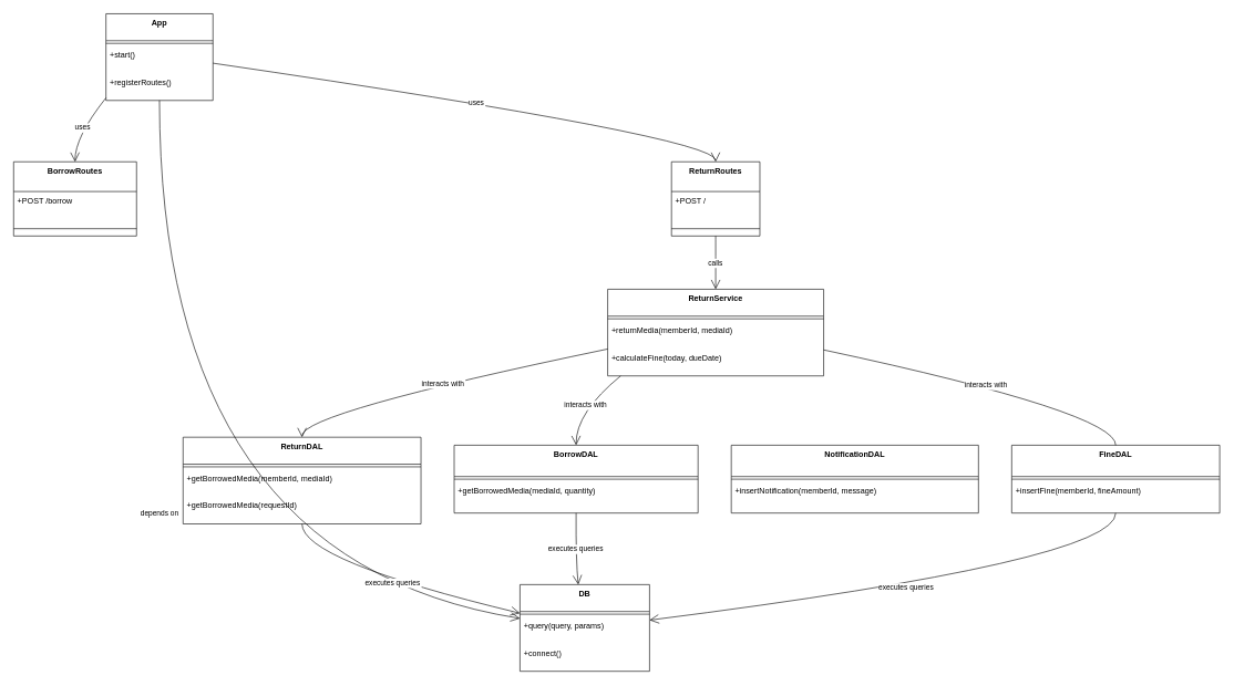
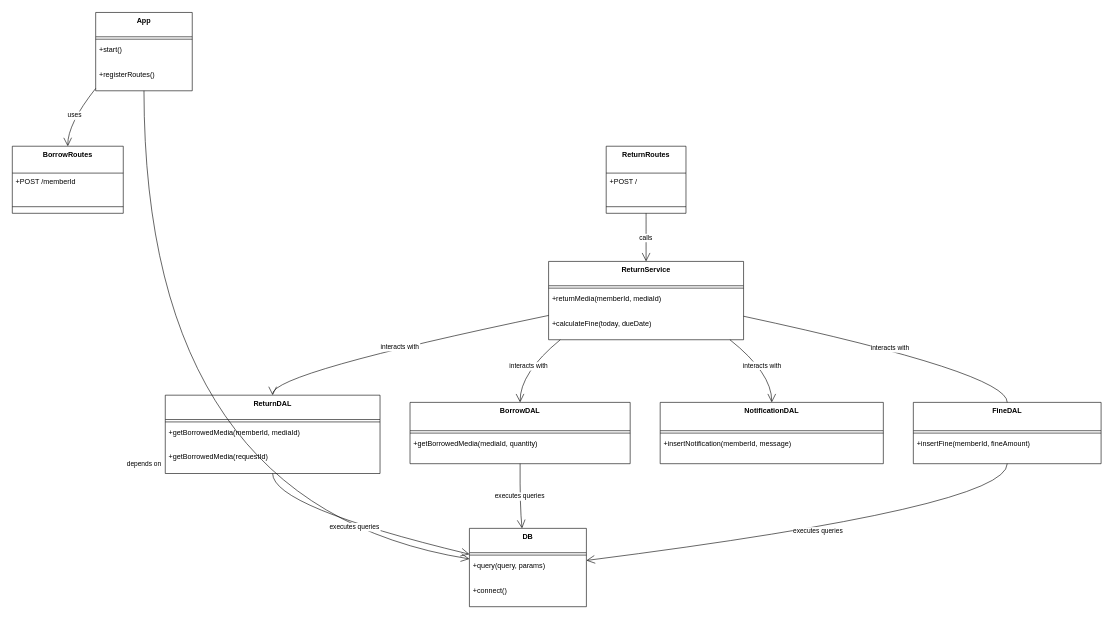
  <mxCell id="0" />
  <mxCell id="1" parent="0" />
  <mxCell id="2" value="App" style="swimlane;fontStyle=1;align=center;verticalAlign=top;childLayout=stackLayout;horizontal=1;startSize=40.571;horizontalStack=0;resizeParent=1;resizeParentMax=0;resizeLast=0;collapsible=0;marginBottom=0;" vertex="1" parent="1"><mxGeometry x="159" y="20" width="161" height="130.571" as="geometry" /></mxCell>
  <mxCell id="3" style="line;strokeWidth=1;fillColor=none;align=left;verticalAlign=middle;spacingTop=-1;spacingLeft=3;spacingRight=3;rotatable=0;labelPosition=right;points=[];portConstraint=eastwest;strokeColor=inherit;" vertex="1" parent="2"><mxGeometry y="40.571" width="161" height="8" as="geometry" /></mxCell>
  <mxCell id="4" value="+start()" style="text;strokeColor=none;fillColor=none;align=left;verticalAlign=top;spacingLeft=4;spacingRight=4;overflow=hidden;rotatable=0;points=[[0,0.5],[1,0.5]];portConstraint=eastwest;" vertex="1" parent="2"><mxGeometry y="48.571" width="161" height="41" as="geometry" /></mxCell>
  <mxCell id="5" value="+registerRoutes()" style="text;strokeColor=none;fillColor=none;align=left;verticalAlign=top;spacingLeft=4;spacingRight=4;overflow=hidden;rotatable=0;points=[[0,0.5],[1,0.5]];portConstraint=eastwest;" vertex="1" parent="2"><mxGeometry y="89.571" width="161" height="41" as="geometry" /></mxCell>
  <mxCell id="6" value="BorrowRoutes" style="swimlane;fontStyle=1;align=center;verticalAlign=top;childLayout=stackLayout;horizontal=1;startSize=44.8;horizontalStack=0;resizeParent=1;resizeParentMax=0;resizeLast=0;collapsible=0;marginBottom=0;" vertex="1" parent="1"><mxGeometry x="20" y="243" width="185" height="111.8" as="geometry" /></mxCell>
- <mxCell id="7" value="+POST /borrow" style="text;strokeColor=none;fillColor=none;align=left;verticalAlign=top;spacingLeft=4;spacingRight=4;overflow=hidden;rotatable=0;points=[[0,0.5],[1,0.5]];portConstraint=eastwest;" vertex="1" parent="6"><mxGeometry y="44.8" width="185" height="45" as="geometry" /></mxCell>
+ <mxCell id="7" value="+POST /memberId" style="text;strokeColor=none;fillColor=none;align=left;verticalAlign=top;spacingLeft=4;spacingRight=4;overflow=hidden;rotatable=0;points=[[0,0.5],[1,0.5]];portConstraint=eastwest;" vertex="1" parent="6"><mxGeometry y="44.8" width="185" height="45" as="geometry" /></mxCell>
  <mxCell id="8" style="line;strokeWidth=1;fillColor=none;align=left;verticalAlign=middle;spacingTop=-1;spacingLeft=3;spacingRight=3;rotatable=0;labelPosition=right;points=[];portConstraint=eastwest;strokeColor=inherit;" vertex="1" parent="6"><mxGeometry y="89.8" width="185" height="22" as="geometry" /></mxCell>
  <mxCell id="9" value="ReturnRoutes" style="swimlane;fontStyle=1;align=center;verticalAlign=top;childLayout=stackLayout;horizontal=1;startSize=44.8;horizontalStack=0;resizeParent=1;resizeParentMax=0;resizeLast=0;collapsible=0;marginBottom=0;" vertex="1" parent="1"><mxGeometry x="1010" y="243" width="133" height="111.8" as="geometry" /></mxCell>
  <mxCell id="10" value="+POST /" style="text;strokeColor=none;fillColor=none;align=left;verticalAlign=top;spacingLeft=4;spacingRight=4;overflow=hidden;rotatable=0;points=[[0,0.5],[1,0.5]];portConstraint=eastwest;" vertex="1" parent="9"><mxGeometry y="44.8" width="133" height="45" as="geometry" /></mxCell>
  <mxCell id="11" style="line;strokeWidth=1;fillColor=none;align=left;verticalAlign=middle;spacingTop=-1;spacingLeft=3;spacingRight=3;rotatable=0;labelPosition=right;points=[];portConstraint=eastwest;strokeColor=inherit;" vertex="1" parent="9"><mxGeometry y="89.8" width="133" height="22" as="geometry" /></mxCell>
  <mxCell id="12" value="ReturnService" style="swimlane;fontStyle=1;align=center;verticalAlign=top;childLayout=stackLayout;horizontal=1;startSize=40.571;horizontalStack=0;resizeParent=1;resizeParentMax=0;resizeLast=0;collapsible=0;marginBottom=0;" vertex="1" parent="1"><mxGeometry x="914" y="435" width="325" height="130.571" as="geometry" /></mxCell>
  <mxCell id="13" style="line;strokeWidth=1;fillColor=none;align=left;verticalAlign=middle;spacingTop=-1;spacingLeft=3;spacingRight=3;rotatable=0;labelPosition=right;points=[];portConstraint=eastwest;strokeColor=inherit;" vertex="1" parent="12"><mxGeometry y="40.571" width="325" height="8" as="geometry" /></mxCell>
  <mxCell id="14" value="+returnMedia(memberId, mediaId)" style="text;strokeColor=none;fillColor=none;align=left;verticalAlign=top;spacingLeft=4;spacingRight=4;overflow=hidden;rotatable=0;points=[[0,0.5],[1,0.5]];portConstraint=eastwest;" vertex="1" parent="12"><mxGeometry y="48.571" width="325" height="41" as="geometry" /></mxCell>
  <mxCell id="15" value="+calculateFine(today, dueDate)" style="text;strokeColor=none;fillColor=none;align=left;verticalAlign=top;spacingLeft=4;spacingRight=4;overflow=hidden;rotatable=0;points=[[0,0.5],[1,0.5]];portConstraint=eastwest;" vertex="1" parent="12"><mxGeometry y="89.571" width="325" height="41" as="geometry" /></mxCell>
  <mxCell id="16" value="ReturnDAL" style="swimlane;fontStyle=1;align=center;verticalAlign=top;childLayout=stackLayout;horizontal=1;startSize=40.571;horizontalStack=0;resizeParent=1;resizeParentMax=0;resizeLast=0;collapsible=0;marginBottom=0;" vertex="1" parent="1"><mxGeometry x="275" y="658" width="358" height="130.571" as="geometry" /></mxCell>
  <mxCell id="17" style="line;strokeWidth=1;fillColor=none;align=left;verticalAlign=middle;spacingTop=-1;spacingLeft=3;spacingRight=3;rotatable=0;labelPosition=right;points=[];portConstraint=eastwest;strokeColor=inherit;" vertex="1" parent="16"><mxGeometry y="40.571" width="358" height="8" as="geometry" /></mxCell>
  <mxCell id="18" value="+getBorrowedMedia(memberId, mediaId)" style="text;strokeColor=none;fillColor=none;align=left;verticalAlign=top;spacingLeft=4;spacingRight=4;overflow=hidden;rotatable=0;points=[[0,0.5],[1,0.5]];portConstraint=eastwest;" vertex="1" parent="16"><mxGeometry y="48.571" width="358" height="41" as="geometry" /></mxCell>
  <mxCell id="19" value="+getBorrowedMedia(requestId)" style="text;strokeColor=none;fillColor=none;align=left;verticalAlign=top;spacingLeft=4;spacingRight=4;overflow=hidden;rotatable=0;points=[[0,0.5],[1,0.5]];portConstraint=eastwest;" vertex="1" parent="16"><mxGeometry y="89.571" width="358" height="41" as="geometry" /></mxCell>
  <mxCell id="20" value="BorrowDAL" style="swimlane;fontStyle=1;align=center;verticalAlign=top;childLayout=stackLayout;horizontal=1;startSize=47.2;horizontalStack=0;resizeParent=1;resizeParentMax=0;resizeLast=0;collapsible=0;marginBottom=0;" vertex="1" parent="1"><mxGeometry x="683" y="670" width="367" height="102.2" as="geometry" /></mxCell>
  <mxCell id="21" style="line;strokeWidth=1;fillColor=none;align=left;verticalAlign=middle;spacingTop=-1;spacingLeft=3;spacingRight=3;rotatable=0;labelPosition=right;points=[];portConstraint=eastwest;strokeColor=inherit;" vertex="1" parent="20"><mxGeometry y="47.2" width="367" height="8" as="geometry" /></mxCell>
  <mxCell id="22" value="+getBorrowedMedia(mediaId, quantity)" style="text;strokeColor=none;fillColor=none;align=left;verticalAlign=top;spacingLeft=4;spacingRight=4;overflow=hidden;rotatable=0;points=[[0,0.5],[1,0.5]];portConstraint=eastwest;" vertex="1" parent="20"><mxGeometry y="55.2" width="367" height="47" as="geometry" /></mxCell>
  <mxCell id="23" value="NotificationDAL" style="swimlane;fontStyle=1;align=center;verticalAlign=top;childLayout=stackLayout;horizontal=1;startSize=47.2;horizontalStack=0;resizeParent=1;resizeParentMax=0;resizeLast=0;collapsible=0;marginBottom=0;" vertex="1" parent="1"><mxGeometry x="1100" y="670" width="372" height="102.2" as="geometry" /></mxCell>
  <mxCell id="24" style="line;strokeWidth=1;fillColor=none;align=left;verticalAlign=middle;spacingTop=-1;spacingLeft=3;spacingRight=3;rotatable=0;labelPosition=right;points=[];portConstraint=eastwest;strokeColor=inherit;" vertex="1" parent="23"><mxGeometry y="47.2" width="372" height="8" as="geometry" /></mxCell>
  <mxCell id="25" value="+insertNotification(memberId, message)" style="text;strokeColor=none;fillColor=none;align=left;verticalAlign=top;spacingLeft=4;spacingRight=4;overflow=hidden;rotatable=0;points=[[0,0.5],[1,0.5]];portConstraint=eastwest;" vertex="1" parent="23"><mxGeometry y="55.2" width="372" height="47" as="geometry" /></mxCell>
  <mxCell id="26" value="FineDAL" style="swimlane;fontStyle=1;align=center;verticalAlign=top;childLayout=stackLayout;horizontal=1;startSize=47.2;horizontalStack=0;resizeParent=1;resizeParentMax=0;resizeLast=0;collapsible=0;marginBottom=0;" vertex="1" parent="1"><mxGeometry x="1522" y="670" width="313" height="102.2" as="geometry" /></mxCell>
  <mxCell id="27" style="line;strokeWidth=1;fillColor=none;align=left;verticalAlign=middle;spacingTop=-1;spacingLeft=3;spacingRight=3;rotatable=0;labelPosition=right;points=[];portConstraint=eastwest;strokeColor=inherit;" vertex="1" parent="26"><mxGeometry y="47.2" width="313" height="8" as="geometry" /></mxCell>
  <mxCell id="28" value="+insertFine(memberId, fineAmount)" style="text;strokeColor=none;fillColor=none;align=left;verticalAlign=top;spacingLeft=4;spacingRight=4;overflow=hidden;rotatable=0;points=[[0,0.5],[1,0.5]];portConstraint=eastwest;" vertex="1" parent="26"><mxGeometry y="55.2" width="313" height="47" as="geometry" /></mxCell>
  <mxCell id="29" value="DB" style="swimlane;fontStyle=1;align=center;verticalAlign=top;childLayout=stackLayout;horizontal=1;startSize=40.571;horizontalStack=0;resizeParent=1;resizeParentMax=0;resizeLast=0;collapsible=0;marginBottom=0;" vertex="1" parent="1"><mxGeometry x="782" y="880" width="195" height="130.571" as="geometry" /></mxCell>
  <mxCell id="30" style="line;strokeWidth=1;fillColor=none;align=left;verticalAlign=middle;spacingTop=-1;spacingLeft=3;spacingRight=3;rotatable=0;labelPosition=right;points=[];portConstraint=eastwest;strokeColor=inherit;" vertex="1" parent="29"><mxGeometry y="40.571" width="195" height="8" as="geometry" /></mxCell>
  <mxCell id="31" value="+query(query, params)" style="text;strokeColor=none;fillColor=none;align=left;verticalAlign=top;spacingLeft=4;spacingRight=4;overflow=hidden;rotatable=0;points=[[0,0.5],[1,0.5]];portConstraint=eastwest;" vertex="1" parent="29"><mxGeometry y="48.571" width="195" height="41" as="geometry" /></mxCell>
  <mxCell id="32" value="+connect()" style="text;strokeColor=none;fillColor=none;align=left;verticalAlign=top;spacingLeft=4;spacingRight=4;overflow=hidden;rotatable=0;points=[[0,0.5],[1,0.5]];portConstraint=eastwest;" vertex="1" parent="29"><mxGeometry y="89.571" width="195" height="41" as="geometry" /></mxCell>
  <mxCell id="33" value="uses" style="curved=1;startArrow=none;endArrow=open;endSize=12;exitX=0;exitY=0.97;entryX=0.5;entryY=0;rounded=0;" edge="1" parent="1" source="2" target="6"><mxGeometry relative="1" as="geometry"><Array as="points"><mxPoint x="112" y="206" /></Array></mxGeometry></mxCell>
- <mxCell id="34" value="uses" style="curved=1;startArrow=none;endArrow=open;endSize=12;exitX=1;exitY=0.57;entryX=0.5;entryY=0;rounded=0;" edge="1" parent="1" source="2" target="9"><mxGeometry relative="1" as="geometry"><Array as="points"><mxPoint x="1076" y="206" /></Array></mxGeometry></mxCell>
  <mxCell id="35" value="depends on" style="curved=1;startArrow=none;endArrow=open;endSize=12;exitX=0.5;exitY=1;entryX=0;entryY=0.39;rounded=0;" edge="1" parent="1" source="2" target="29"><mxGeometry relative="1" as="geometry"><Array as="points"><mxPoint x="240" y="844" /></Array></mxGeometry></mxCell>
  <mxCell id="36" value="calls" style="curved=1;startArrow=none;endArrow=open;endSize=12;exitX=0.5;exitY=1;entryX=0.5;entryY=0;rounded=0;" edge="1" parent="1" source="9" target="12"><mxGeometry relative="1" as="geometry"><Array as="points" /></mxGeometry></mxCell>
  <mxCell id="37" value="interacts with" style="curved=1;startArrow=none;endArrow=open;endSize=12;exitX=0;exitY=0.69;entryX=0.5;entryY=0;rounded=0;" edge="1" parent="1" source="12" target="16"><mxGeometry relative="1" as="geometry"><Array as="points"><mxPoint x="454" y="621" /></Array></mxGeometry></mxCell>
  <mxCell id="38" value="interacts with" style="curved=1;startArrow=none;endArrow=open;endSize=12;exitX=0.06;exitY=1;entryX=0.5;entryY=0;rounded=0;" edge="1" parent="1" source="12" target="20"><mxGeometry relative="1" as="geometry"><Array as="points"><mxPoint x="866" y="621" /></Array></mxGeometry></mxCell>
+ <mxCell id="39" value="interacts with" style="curved=1;startArrow=none;endArrow=open;endSize=12;exitX=0.93;exitY=1;entryX=0.5;entryY=0;rounded=0;" edge="1" parent="1" source="12" target="23"><mxGeometry relative="1" as="geometry"><Array as="points"><mxPoint x="1286" y="621" /></Array></mxGeometry></mxCell>
  <mxCell id="40" value="interacts with" style="curved=1;startArrow=none;endArrow=none;endSize=12;exitX=1;exitY=0.7;entryX=0.5;entryY=0;rounded=0;" edge="1" parent="1" source="12" target="26"><mxGeometry relative="1" as="geometry"><Array as="points"><mxPoint x="1679" y="621" /></Array></mxGeometry></mxCell>
  <mxCell id="41" value="executes queries" style="curved=1;startArrow=none;endArrow=open;endSize=12;exitX=0.5;exitY=1;entryX=0;entryY=0.33;rounded=0;" edge="1" parent="1" source="16" target="29"><mxGeometry relative="1" as="geometry"><Array as="points"><mxPoint x="454" y="844" /></Array></mxGeometry></mxCell>
  <mxCell id="42" value="executes queries" style="curved=1;startArrow=none;endArrow=open;endSize=12;exitX=0.5;exitY=1;entryX=0.45;entryY=0;rounded=0;" edge="1" parent="1" source="20" target="29"><mxGeometry relative="1" as="geometry"><Array as="points"><mxPoint x="866" y="844" /></Array></mxGeometry></mxCell>
  <mxCell id="43" value="executes queries" style="curved=1;startArrow=none;endArrow=open;endSize=12;exitX=0.5;exitY=1;entryX=1;entryY=0.41;rounded=0;" edge="1" parent="1" source="26" target="29"><mxGeometry relative="1" as="geometry"><Array as="points"><mxPoint x="1679" y="844" /></Array></mxGeometry></mxCell>
